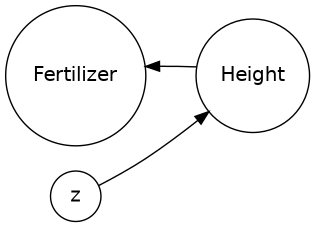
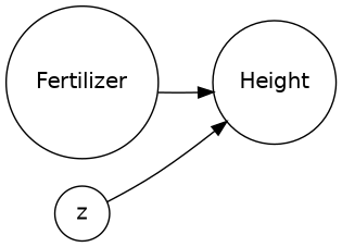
  digraph {
    fontsize=10
    rankdir=LR
    node [fixedsize=false fontname=Helvetica shape=circle]
    Fertilizer
    Height
    z
-   Height -> Fertilizer
+   Fertilizer -> Height
    z -> Height
  }
